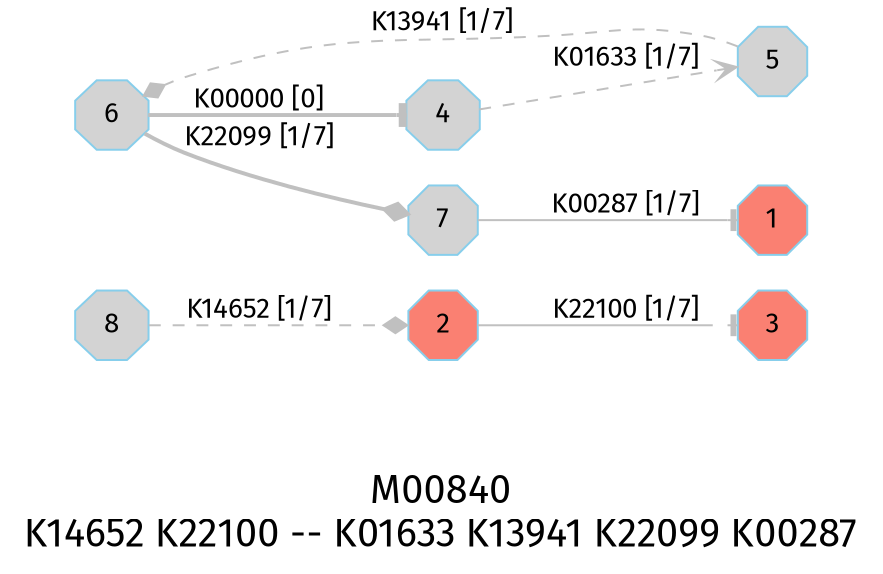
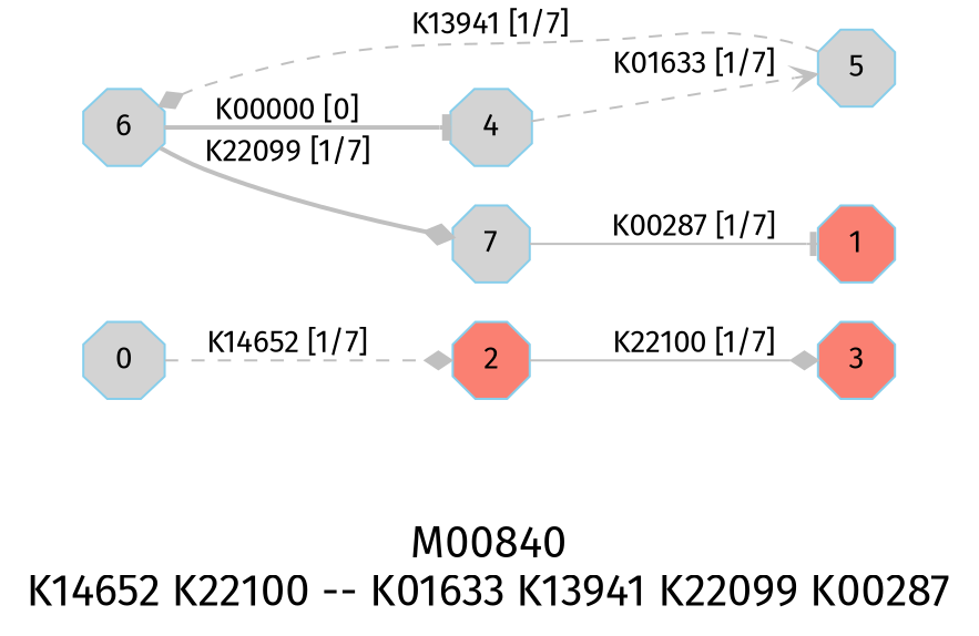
  digraph {
    fontname="Fira Sans"
    fontsize=20
    label="M00840\nK14652 K22100 -- K01633 K13941 K22099 K00287"
    rankdir=LR
    node [color=skyblue fillcolor=lightgrey fontname="Fira Sans" shape=octagon style=filled]
    edge [arrowhead=diamond color=grey fontname="Fira Sans" style=dashed]
-   0 [height=.3 width=.3 label=8]
+   0 [height=.3 width=.3]
    1 [fillcolor=salmon height=.3 width=.3]
    2 [fillcolor=salmon height=.3 width=.3]
    3 [fillcolor=salmon height=.3 width=.3]
    4 [height=.3 width=.3]
    5 [height=.3 width=.3]
    6 [height=.3 width=.3]
    7 [height=.3 width=.3]
    subgraph sub_1 {
      0
      1
      2
      3
      4
      5
      6
      7
    }
    0 -> 2 [label="K14652 [1/7]"]
-   2 -> 3 [arrowhead=tee label="K22100 [1/7]" style=solid]
+   2 -> 3 [label="K22100 [1/7]" style=solid]
    4 -> 5 [arrowhead=vee label="K01633 [1/7]"]
    5 -> 6 [label="K13941 [1/7]"]
    6 -> 4 [arrowhead=tee label="K00000 [0]" style=bold]
    6 -> 7 [label="K22099 [1/7]" style=bold]
    7 -> 1 [arrowhead=tee label="K00287 [1/7]" style=solid]
  }
